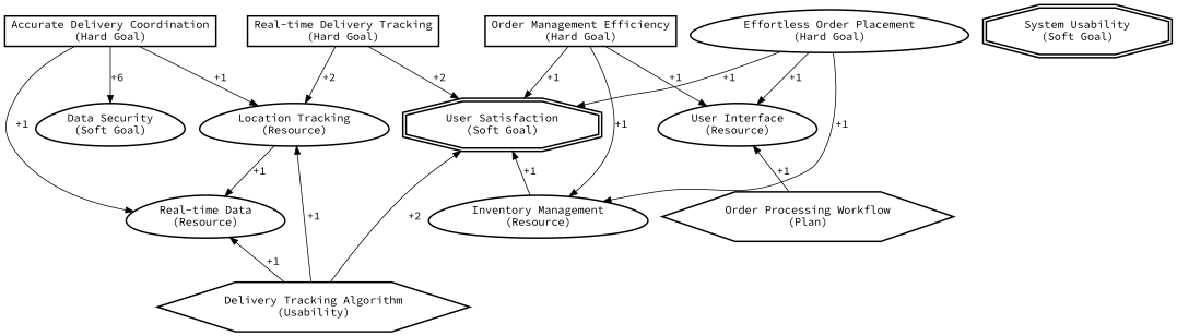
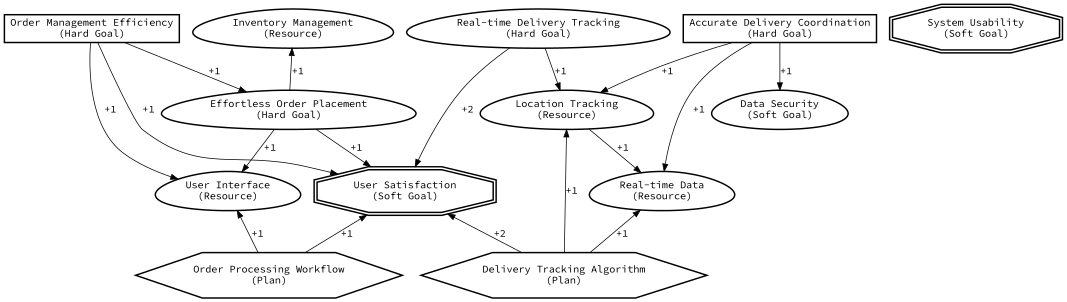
  digraph {
    fontname="Source Code Pro"
    rankdir=TB
    node [fontname="Source Code Pro" shape=egg style=bold]
    edge [fontname="Source Code Pro"]
    n1 [label="Effortless Order Placement\n(Hard Goal)"]
    n2 [label="User Satisfaction\n(Soft Goal)" shape=doubleoctagon]
    n3 [label="User Interface\n(Resource)"]
    n4 [label="Order Processing Workflow\n(Plan)" shape=hexagon]
-   n5 [label="Delivery Tracking Algorithm\n(Usability)" shape=hexagon]
-   n6 [label="Real-time Delivery Tracking\n(Hard Goal)" shape=rectangle]
+   n5 [label="Delivery Tracking Algorithm\n(Plan)" shape=hexagon]
+   n6 [label="Real-time Delivery Tracking\n(Hard Goal)"]
    n7 [label="Location Tracking\n(Resource)"]
    n8 [label="Real-time Data\n(Resource)"]
    n9 [label="Order Management Efficiency\n(Hard Goal)" shape=rectangle]
    n10 [label="Inventory Management\n(Resource)"]
    n11 [label="Accurate Delivery Coordination\n(Hard Goal)" shape=rectangle]
    n12 [label="Data Security\n(Soft Goal)"]
    n13 [label="System Usability\n(Soft Goal)" shape=doubleoctagon]
    n1 -> n2 [label="+1"]
    n1 -> n3 [label="+1"]
-   n2 -> n10 [dir=back label="+1"]
+   n2 -> n4 [dir=back label="+1"]
    n2 -> n5 [dir=back label="+2"]
    n3 -> n4 [dir=back label="+1"]
    n6 -> n2 [label="+2"]
-   n6 -> n7 [label="+2"]
+   n6 -> n7 [label="+1"]
    n7 -> n5 [dir=back label="+1"]
    n7 -> n8 [label="+1"]
    n8 -> n5 [dir=back label="+1"]
    n9 -> n2 [label="+1"]
    n9 -> n3 [label="+1"]
-   n9 -> n10 [label="+1"]
+   n9 -> n1 [label="+1"]
    n10 -> n1 [dir=back label="+1"]
    n11 -> n7 [label="+1"]
    n11 -> n8 [label="+1"]
-   n11 -> n12 [label="+6"]
+   n11 -> n12 [label="+1"]
  }
